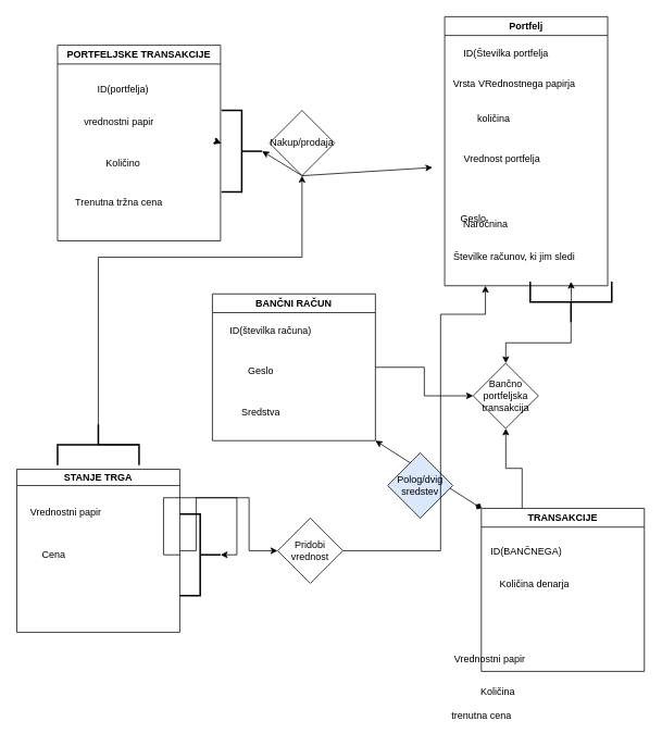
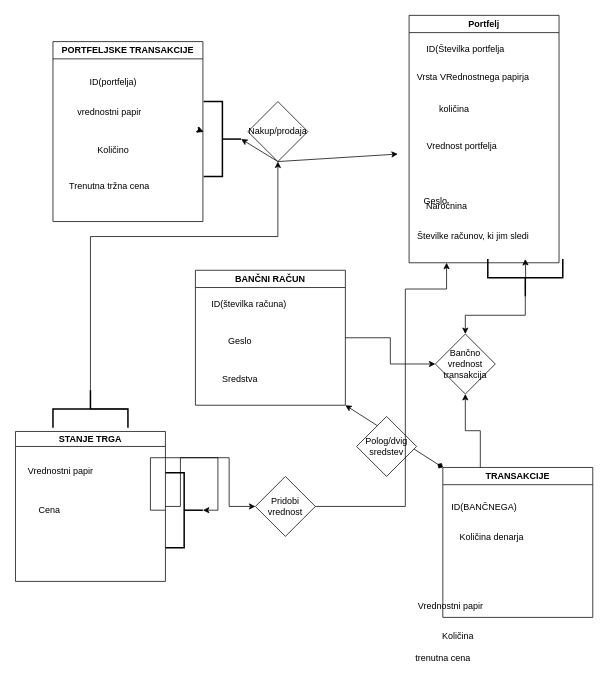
  <mxCell id="0" />
  <mxCell id="1" parent="0" />
  <mxCell id="2" value="PORTFELJSKE TRANSAKCIJE" style="swimlane;whiteSpace=wrap;html=1;" vertex="1" parent="1"><mxGeometry x="70" y="55" width="200" height="240" as="geometry" /></mxCell>
  <mxCell id="3" value="ID(portfelja)" style="text;html=1;align=center;verticalAlign=middle;resizable=0;points=[];autosize=1;strokeColor=none;fillColor=none;" vertex="1" parent="2"><mxGeometry x="35" y="40" width="90" height="30" as="geometry" /></mxCell>
  <mxCell id="4" value="vrednostni papir" style="text;html=1;align=center;verticalAlign=middle;resizable=0;points=[];autosize=1;strokeColor=none;fillColor=none;" vertex="1" parent="2"><mxGeometry x="20" y="80" width="110" height="30" as="geometry" /></mxCell>
  <mxCell id="5" value="Količino" style="text;html=1;align=center;verticalAlign=middle;resizable=0;points=[];autosize=1;strokeColor=none;fillColor=none;" vertex="1" parent="2"><mxGeometry x="45" y="130" width="70" height="30" as="geometry" /></mxCell>
  <mxCell id="6" value="Trenutna tržna cena" style="text;html=1;align=center;verticalAlign=middle;resizable=0;points=[];autosize=1;strokeColor=none;fillColor=none;" vertex="1" parent="2"><mxGeometry x="10" y="178" width="130" height="30" as="geometry" /></mxCell>
  <mxCell id="7" style="edgeStyle=orthogonalEdgeStyle;rounded=0;orthogonalLoop=1;jettySize=auto;html=1;exitX=1;exitY=0.5;exitDx=0;exitDy=0;entryX=0;entryY=0.5;entryDx=0;entryDy=0;" edge="1" parent="1" source="8" target="37"><mxGeometry relative="1" as="geometry"><mxPoint x="560" y="485" as="targetPoint" /></mxGeometry></mxCell>
  <mxCell id="8" value="BANČNI RAČUN" style="swimlane;whiteSpace=wrap;html=1;" vertex="1" parent="1"><mxGeometry x="260" y="360" width="200" height="180" as="geometry" /></mxCell>
  <mxCell id="9" value="ID(številka računa)" style="text;html=1;align=center;verticalAlign=middle;resizable=0;points=[];autosize=1;strokeColor=none;fillColor=none;" vertex="1" parent="8"><mxGeometry x="11" y="30" width="120" height="30" as="geometry" /></mxCell>
  <mxCell id="10" value="Geslo" style="text;html=1;align=center;verticalAlign=middle;resizable=0;points=[];autosize=1;strokeColor=none;fillColor=none;" vertex="1" parent="8"><mxGeometry x="34" y="80" width="50" height="30" as="geometry" /></mxCell>
  <mxCell id="11" value="Sredstva" style="text;html=1;align=center;verticalAlign=middle;resizable=0;points=[];autosize=1;strokeColor=none;fillColor=none;" vertex="1" parent="8"><mxGeometry x="24" y="130" width="70" height="30" as="geometry" /></mxCell>
  <mxCell id="12" style="edgeStyle=orthogonalEdgeStyle;rounded=0;orthogonalLoop=1;jettySize=auto;html=1;" edge="1" parent="1" source="46" target="37"><mxGeometry relative="1" as="geometry"><mxPoint x="640" y="455" as="targetPoint" /><mxPoint x="700" y="385" as="sourcePoint" /></mxGeometry></mxCell>
  <mxCell id="13" value="Portfelj" style="swimlane;whiteSpace=wrap;html=1;" vertex="1" parent="1"><mxGeometry x="545" y="20" width="200" height="330" as="geometry" /></mxCell>
  <mxCell id="14" value="ID(Številka portfelja" style="text;html=1;align=center;verticalAlign=middle;resizable=0;points=[];autosize=1;strokeColor=none;fillColor=none;" vertex="1" parent="13"><mxGeometry x="10" y="30" width="130" height="30" as="geometry" /></mxCell>
  <mxCell id="15" value="Vrsta VRednostnega papirja" style="text;html=1;align=center;verticalAlign=middle;resizable=0;points=[];autosize=1;strokeColor=none;fillColor=none;" vertex="1" parent="13"><mxGeometry y="68" width="170" height="30" as="geometry" /></mxCell>
  <mxCell id="16" value="količina" style="text;html=1;align=center;verticalAlign=middle;resizable=0;points=[];autosize=1;strokeColor=none;fillColor=none;" vertex="1" parent="13"><mxGeometry x="30" y="110" width="60" height="30" as="geometry" /></mxCell>
  <mxCell id="17" value="Vrednost portfelja" style="text;html=1;align=center;verticalAlign=middle;resizable=0;points=[];autosize=1;strokeColor=none;fillColor=none;" vertex="1" parent="13"><mxGeometry x="10" y="160" width="120" height="30" as="geometry" /></mxCell>
  <mxCell id="18" value="Naročnina" style="text;html=1;align=center;verticalAlign=middle;resizable=0;points=[];autosize=1;strokeColor=none;fillColor=none;" vertex="1" parent="13"><mxGeometry x="10" y="240" width="80" height="30" as="geometry" /></mxCell>
  <mxCell id="19" value="Številke računov, ki jim sledi" style="text;html=1;align=center;verticalAlign=middle;resizable=0;points=[];autosize=1;strokeColor=none;fillColor=none;" vertex="1" parent="13"><mxGeometry y="280" width="170" height="30" as="geometry" /></mxCell>
  <mxCell id="20" style="edgeStyle=orthogonalEdgeStyle;rounded=0;orthogonalLoop=1;jettySize=auto;html=1;exitX=0.5;exitY=0;exitDx=0;exitDy=0;entryX=0.5;entryY=1;entryDx=0;entryDy=0;" edge="1" parent="1" source="42" target="34"><mxGeometry relative="1" as="geometry"><Array as="points"><mxPoint x="120" y="545" /><mxPoint x="120" y="315" /><mxPoint x="370" y="315" /></Array></mxGeometry></mxCell>
  <mxCell id="21" style="edgeStyle=orthogonalEdgeStyle;rounded=0;orthogonalLoop=1;jettySize=auto;html=1;exitX=1;exitY=0.5;exitDx=0;exitDy=0;entryX=0;entryY=0.5;entryDx=0;entryDy=0;" edge="1" parent="1" source="41" target="39"><mxGeometry relative="1" as="geometry" /></mxCell>
  <mxCell id="22" value="STANJE TRGA" style="swimlane;whiteSpace=wrap;html=1;startSize=20;" vertex="1" parent="1"><mxGeometry x="20" y="575" width="200" height="200" as="geometry" /></mxCell>
  <mxCell id="23" value="Vrednostni papir" style="text;html=1;align=center;verticalAlign=middle;resizable=0;points=[];autosize=1;strokeColor=none;fillColor=none;" vertex="1" parent="22"><mxGeometry x="5" y="38" width="110" height="30" as="geometry" /></mxCell>
  <mxCell id="24" value="Cena" style="text;html=1;align=center;verticalAlign=middle;resizable=0;points=[];autosize=1;strokeColor=none;fillColor=none;" vertex="1" parent="22"><mxGeometry x="20" y="90" width="50" height="30" as="geometry" /></mxCell>
  <mxCell id="25" value="Geslo" style="text;html=1;align=center;verticalAlign=middle;resizable=0;points=[];autosize=1;strokeColor=none;fillColor=none;" vertex="1" parent="1"><mxGeometry x="555" y="253" width="50" height="30" as="geometry" /></mxCell>
  <mxCell id="26" style="edgeStyle=orthogonalEdgeStyle;rounded=0;orthogonalLoop=1;jettySize=auto;html=1;exitX=0.25;exitY=0;exitDx=0;exitDy=0;entryX=0.5;entryY=1;entryDx=0;entryDy=0;" edge="1" parent="1" source="27" target="37"><mxGeometry relative="1" as="geometry" /></mxCell>
  <mxCell id="27" value="TRANSAKCIJE" style="swimlane;whiteSpace=wrap;html=1;" vertex="1" parent="1"><mxGeometry x="590" y="623" width="200" height="200" as="geometry" /></mxCell>
  <mxCell id="28" value="ID(BANČNEGA)" style="text;html=1;align=center;verticalAlign=middle;resizable=0;points=[];autosize=1;strokeColor=none;fillColor=none;" vertex="1" parent="27"><mxGeometry y="38" width="110" height="30" as="geometry" /></mxCell>
  <mxCell id="29" value="Količina denarja" style="text;html=1;align=center;verticalAlign=middle;resizable=0;points=[];autosize=1;strokeColor=none;fillColor=none;" vertex="1" parent="27"><mxGeometry x="10" y="78" width="110" height="30" as="geometry" /></mxCell>
  <mxCell id="30" value="Vrednostni papir" style="text;html=1;align=center;verticalAlign=middle;resizable=0;points=[];autosize=1;strokeColor=none;fillColor=none;" vertex="1" parent="1"><mxGeometry x="545" y="793" width="110" height="30" as="geometry" /></mxCell>
  <mxCell id="31" value="Količina" style="text;html=1;align=center;verticalAlign=middle;resizable=0;points=[];autosize=1;strokeColor=none;fillColor=none;" vertex="1" parent="1"><mxGeometry x="575" y="833" width="70" height="30" as="geometry" /></mxCell>
  <mxCell id="32" value="trenutna cena" style="text;html=1;align=center;verticalAlign=middle;resizable=0;points=[];autosize=1;strokeColor=none;fillColor=none;" vertex="1" parent="1"><mxGeometry x="540" y="863" width="100" height="30" as="geometry" /></mxCell>
  <mxCell id="33" value="" style="endArrow=classic;startArrow=classic;html=1;rounded=0;entryX=1;entryY=0.5;entryDx=0;entryDy=0;" edge="1" parent="1" source="44" target="2"><mxGeometry width="50" height="50" relative="1" as="geometry"><mxPoint x="530" y="205" as="sourcePoint" /><mxPoint x="350" y="265" as="targetPoint" /><Array as="points" /></mxGeometry></mxCell>
  <mxCell id="34" value="Nakup/prodaja" style="rhombus;whiteSpace=wrap;html=1;" vertex="1" parent="1"><mxGeometry x="330" y="135" width="80" height="80" as="geometry" /></mxCell>
  <mxCell id="35" value="" style="endArrow=diamond;startArrow=classic;html=1;rounded=0;exitX=1;exitY=1;exitDx=0;exitDy=0;entryX=0;entryY=0;entryDx=0;entryDy=0;" edge="1" parent="1" source="8" target="27"><mxGeometry width="50" height="50" relative="1" as="geometry"><mxPoint x="170" y="425" as="sourcePoint" /><mxPoint x="220" y="375" as="targetPoint" /></mxGeometry></mxCell>
- <mxCell id="36" value="Polog/dvig sredstev" style="rhombus;whiteSpace=wrap;html=1;fillColor=#dae8fc;" vertex="1" parent="1"><mxGeometry x="475" y="555" width="80" height="80" as="geometry" /></mxCell>
- <mxCell id="37" value="Bančno portfeljska transakcija" style="rhombus;whiteSpace=wrap;html=1;" vertex="1" parent="1"><mxGeometry x="580" y="445" width="80" height="80" as="geometry" /></mxCell>
+ <mxCell id="36" value="Polog/dvig sredstev" style="rhombus;whiteSpace=wrap;html=1;" vertex="1" parent="1"><mxGeometry x="475" y="555" width="80" height="80" as="geometry" /></mxCell>
+ <mxCell id="37" value="Bančno vrednost transakcija" style="rhombus;whiteSpace=wrap;html=1;" vertex="1" parent="1"><mxGeometry x="580" y="445" width="80" height="80" as="geometry" /></mxCell>
  <mxCell id="38" style="edgeStyle=orthogonalEdgeStyle;rounded=0;orthogonalLoop=1;jettySize=auto;html=1;exitX=1;exitY=0.5;exitDx=0;exitDy=0;entryX=0.25;entryY=1;entryDx=0;entryDy=0;" edge="1" parent="1" source="39" target="13"><mxGeometry relative="1" as="geometry"><Array as="points"><mxPoint x="540" y="675" /><mxPoint x="540" y="385" /></Array></mxGeometry></mxCell>
  <mxCell id="39" value="Pridobi vrednost" style="rhombus;whiteSpace=wrap;html=1;" vertex="1" parent="1"><mxGeometry x="340" y="635" width="80" height="80" as="geometry" /></mxCell>
  <mxCell id="40" value="" style="edgeStyle=orthogonalEdgeStyle;rounded=0;orthogonalLoop=1;jettySize=auto;html=1;exitX=1;exitY=0.5;exitDx=0;exitDy=0;entryX=0;entryY=0.5;entryDx=0;entryDy=0;" edge="1" parent="1" source="22" target="41"><mxGeometry relative="1" as="geometry"><mxPoint x="220" y="675" as="sourcePoint" /><mxPoint x="340" y="675" as="targetPoint" /></mxGeometry></mxCell>
  <mxCell id="41" value="" style="strokeWidth=2;html=1;shape=mxgraph.flowchart.annotation_2;align=left;labelPosition=right;pointerEvents=1;rotation=-180;" vertex="1" parent="1"><mxGeometry x="220" y="630" width="50" height="100" as="geometry" /></mxCell>
  <mxCell id="42" value="" style="strokeWidth=2;html=1;shape=mxgraph.flowchart.annotation_2;align=left;labelPosition=right;pointerEvents=1;rotation=90;" vertex="1" parent="1"><mxGeometry x="95" y="495" width="50" height="100" as="geometry" /></mxCell>
  <mxCell id="43" value="" style="endArrow=classic;startArrow=classic;html=1;rounded=0;entryX=0;entryY=0.5;entryDx=0;entryDy=0;entryPerimeter=0;" edge="1" parent="1" target="44"><mxGeometry width="50" height="50" relative="1" as="geometry"><mxPoint x="530" y="205" as="sourcePoint" /><mxPoint x="270" y="175" as="targetPoint" /><Array as="points"><mxPoint x="370" y="215" /></Array></mxGeometry></mxCell>
  <mxCell id="44" value="" style="strokeWidth=2;html=1;shape=mxgraph.flowchart.annotation_2;align=left;labelPosition=right;pointerEvents=1;rotation=-180;" vertex="1" parent="1"><mxGeometry x="271" y="135" width="50" height="100" as="geometry" /></mxCell>
  <mxCell id="45" value="" style="edgeStyle=orthogonalEdgeStyle;rounded=0;orthogonalLoop=1;jettySize=auto;html=1;" edge="1" parent="1" target="46"><mxGeometry relative="1" as="geometry"><mxPoint x="620" y="445" as="targetPoint" /><mxPoint x="700" y="385" as="sourcePoint" /></mxGeometry></mxCell>
  <mxCell id="46" value="" style="strokeWidth=2;html=1;shape=mxgraph.flowchart.annotation_2;align=left;labelPosition=right;pointerEvents=1;rotation=-90;" vertex="1" parent="1"><mxGeometry x="675" y="320" width="50" height="100" as="geometry" /></mxCell>
